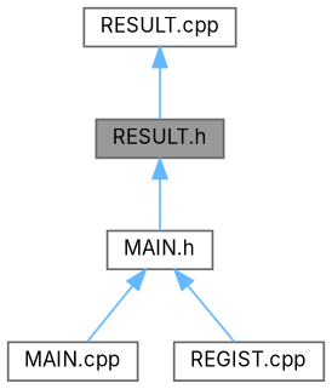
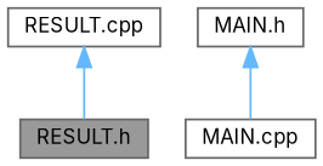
  digraph {
    fontname=Inter
    node [color=grey40 fillcolor=white fontname=Inter fontsize=10 shape=box style=filled]
    edge [color=steelblue1 dir=back fontname=Inter fontsize=10 labelfontname=Helvetica labelfontsize=10 style=solid]
    n1 [color=gray40 fillcolor=grey60 fontcolor=black height=0.2 label="RESULT.h" width=0.4]
    n2 [height=0.2 label="MAIN.h" width=0.4]
    n3 [height=0.2 label="MAIN.cpp" width=0.4]
-   n4 [height=0.2 label="REGIST.cpp" width=0.4]
    n5 [height=0.2 label="RESULT.cpp" width=0.4]
-   n1 -> n2
    n2 -> n3
-   n2 -> n4
    n5 -> n1
  }
